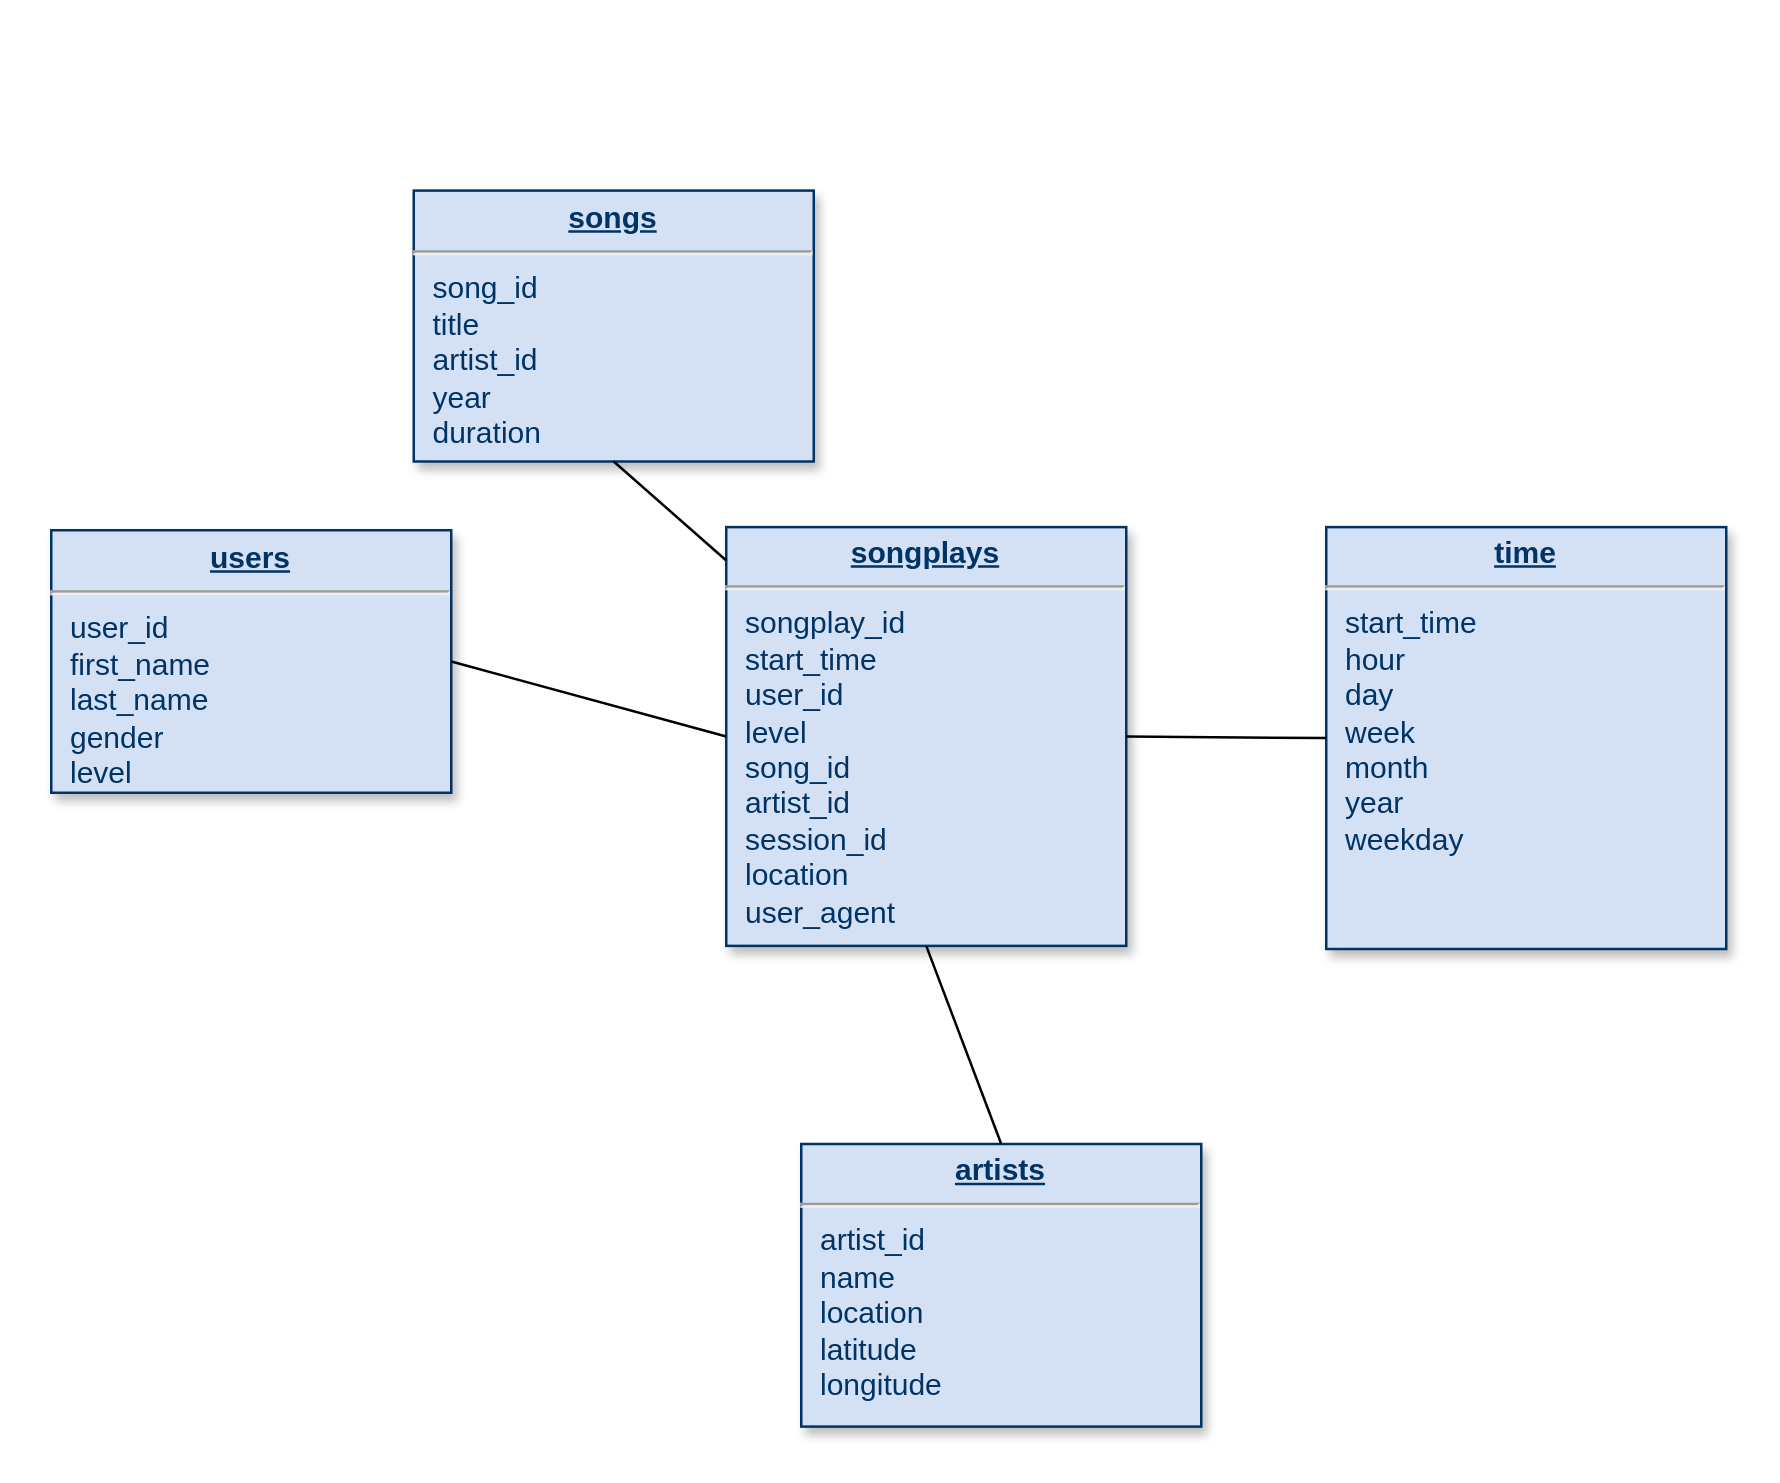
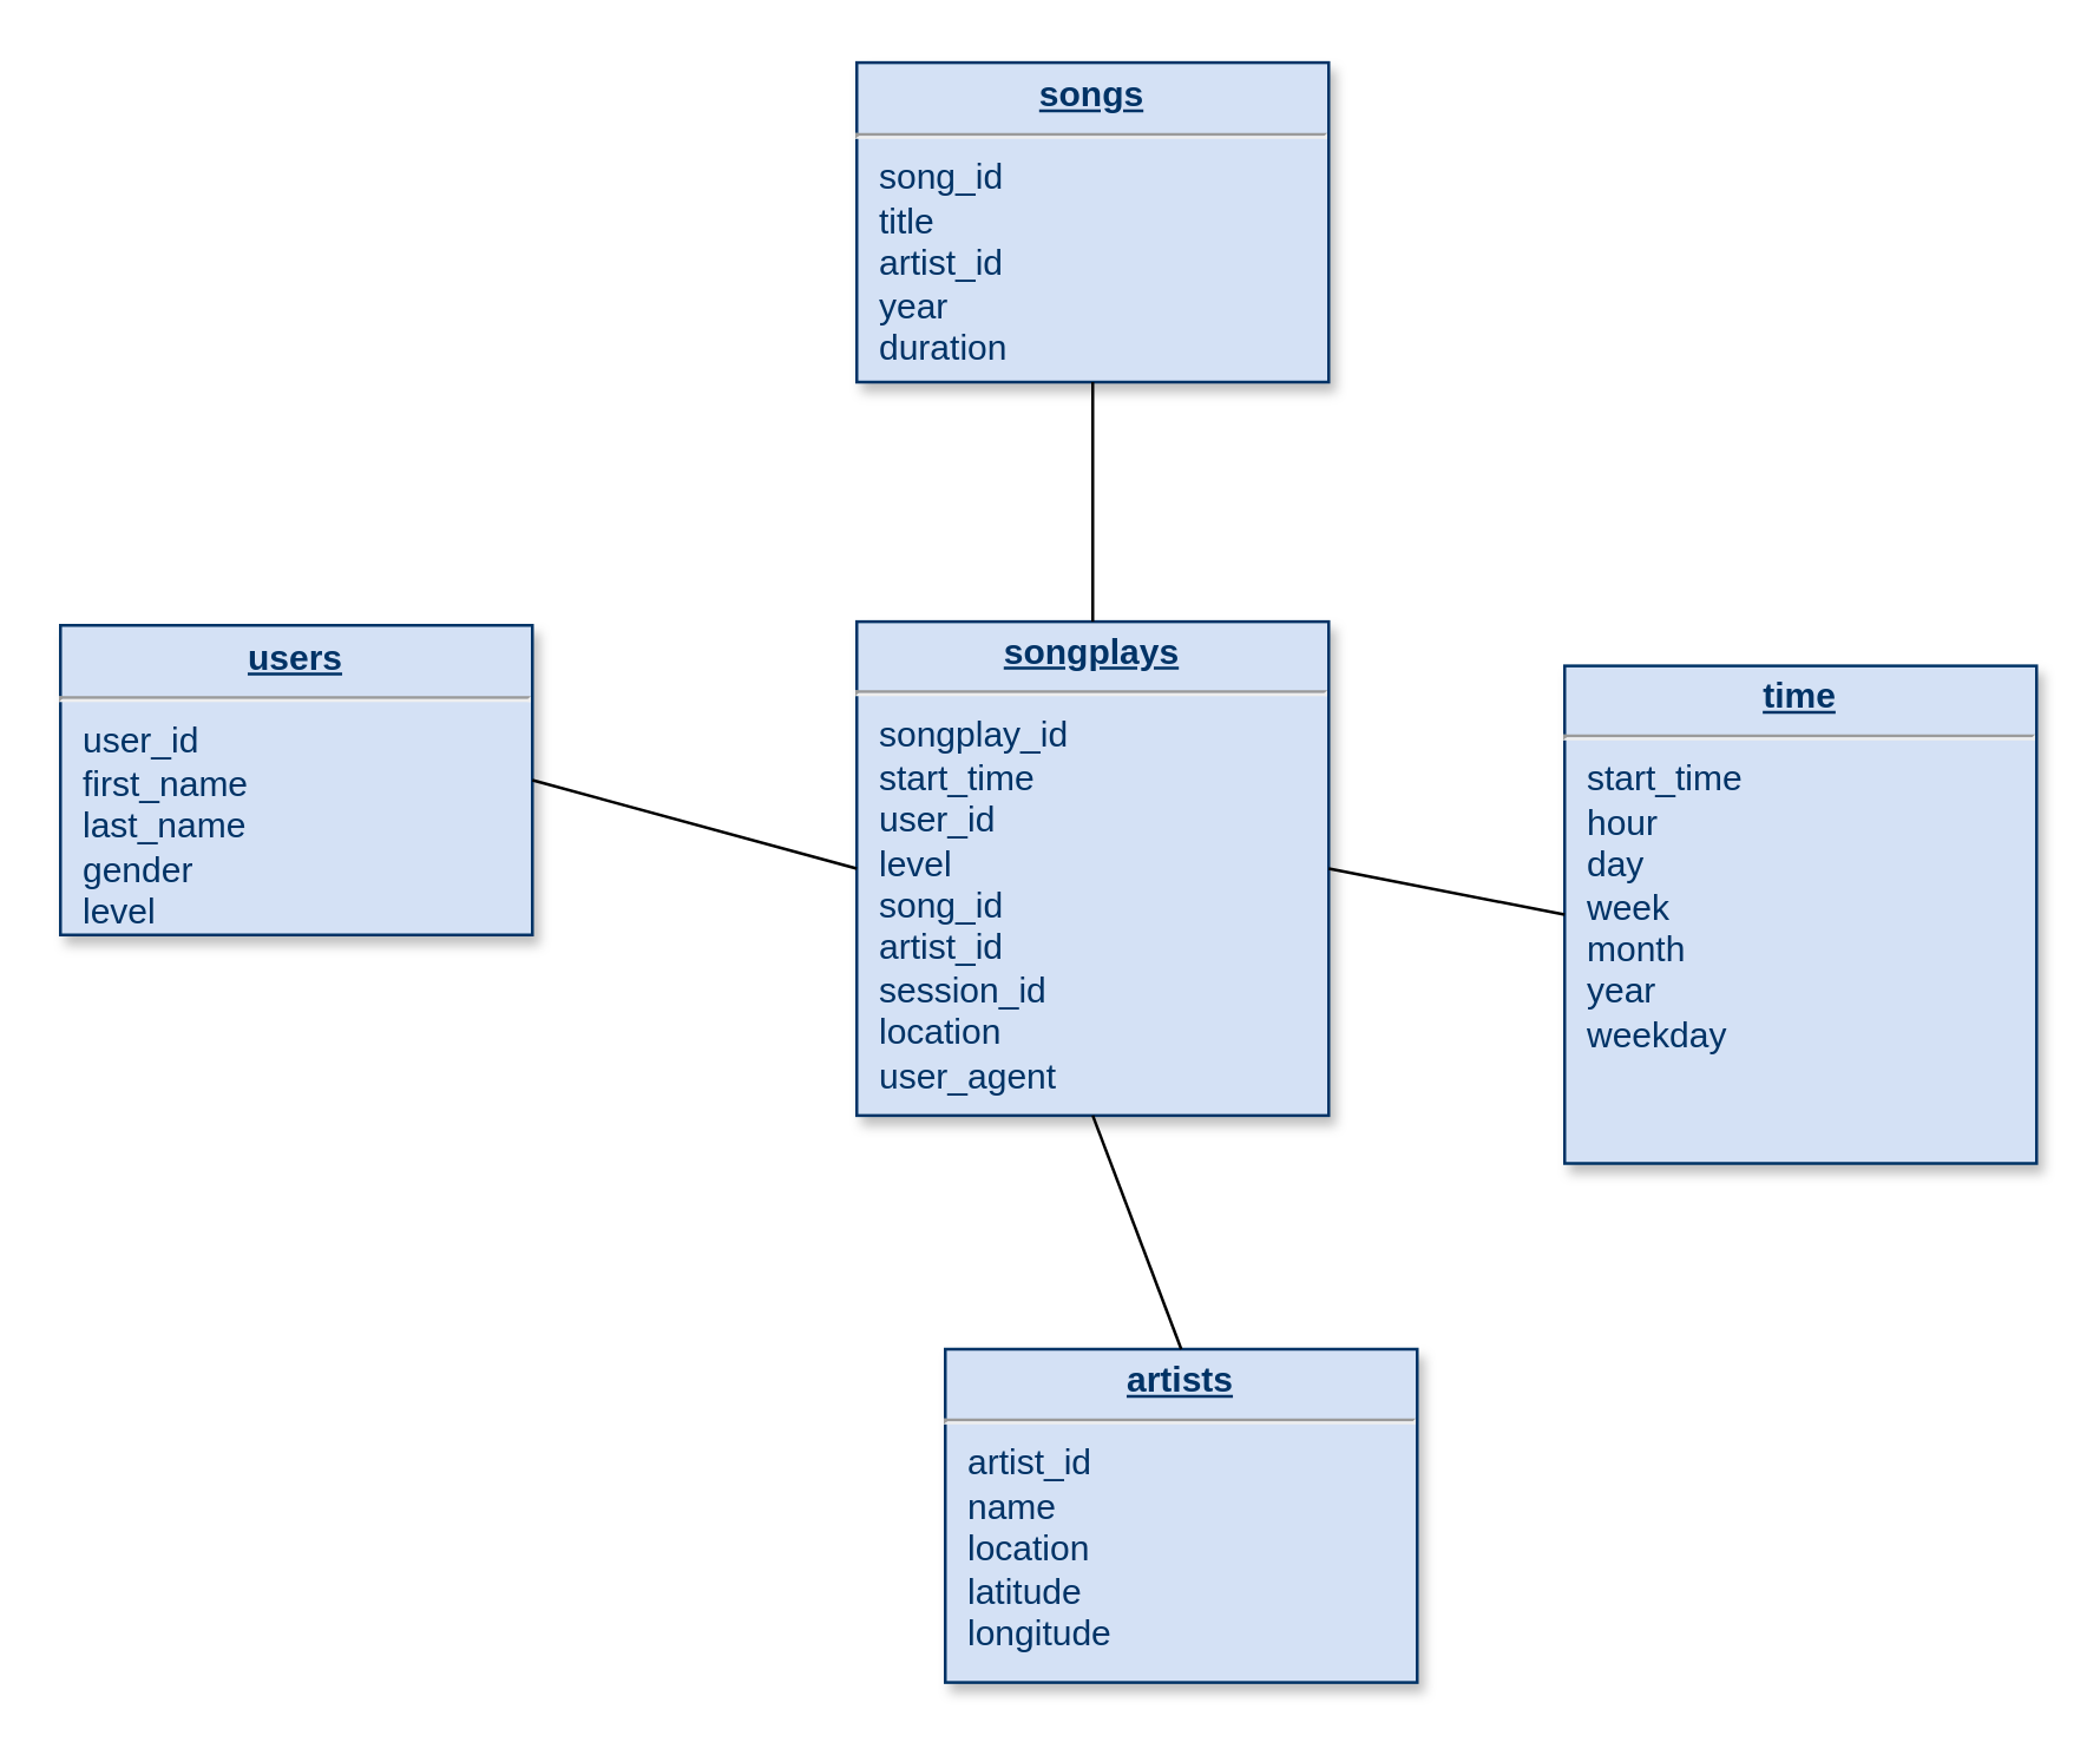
  <mxCell id="0" />
  <mxCell id="1" parent="0" />
- <mxCell id="2" value="&lt;p style=&quot;margin: 0px ; margin-top: 4px ; text-align: center ; text-decoration: underline&quot;&gt;&lt;strong&gt;songs&lt;/strong&gt;&lt;/p&gt;&lt;hr&gt;&lt;p style=&quot;margin: 0px ; margin-left: 8px&quot;&gt;song_id&lt;/p&gt;&lt;p style=&quot;margin: 0px ; margin-left: 8px&quot;&gt;title&lt;/p&gt;&lt;p style=&quot;margin: 0px ; margin-left: 8px&quot;&gt;artist_id&lt;/p&gt;&lt;p style=&quot;margin: 0px ; margin-left: 8px&quot;&gt;year&lt;/p&gt;&lt;p style=&quot;margin: 0px ; margin-left: 8px&quot;&gt;duration&lt;/p&gt;" style="verticalAlign=top;align=left;overflow=fill;fontSize=12;fontFamily=Helvetica;html=1;strokeColor=#003366;shadow=1;fillColor=#D4E1F5;fontColor=#003366" parent="1" vertex="1"><mxGeometry x="165" y="75.64" width="160" height="108.36" as="geometry" /></mxCell>
+ <mxCell id="2" value="&lt;p style=&quot;margin: 0px ; margin-top: 4px ; text-align: center ; text-decoration: underline&quot;&gt;&lt;strong&gt;songs&lt;/strong&gt;&lt;/p&gt;&lt;hr&gt;&lt;p style=&quot;margin: 0px ; margin-left: 8px&quot;&gt;song_id&lt;/p&gt;&lt;p style=&quot;margin: 0px ; margin-left: 8px&quot;&gt;title&lt;/p&gt;&lt;p style=&quot;margin: 0px ; margin-left: 8px&quot;&gt;artist_id&lt;/p&gt;&lt;p style=&quot;margin: 0px ; margin-left: 8px&quot;&gt;year&lt;/p&gt;&lt;p style=&quot;margin: 0px ; margin-left: 8px&quot;&gt;duration&lt;/p&gt;" style="verticalAlign=top;align=left;overflow=fill;fontSize=12;fontFamily=Helvetica;html=1;strokeColor=#003366;shadow=1;fillColor=#D4E1F5;fontColor=#003366" parent="1" vertex="1"><mxGeometry x="290" y="20.64" width="160" height="108.36" as="geometry" /></mxCell>
  <mxCell id="3" value="&lt;p style=&quot;margin: 0px ; margin-top: 4px ; text-align: center ; text-decoration: underline&quot;&gt;&lt;b&gt;songplays&lt;/b&gt;&lt;/p&gt;&lt;hr&gt;&lt;p style=&quot;margin: 0px ; margin-left: 8px&quot;&gt;songplay_id&lt;/p&gt;&lt;p style=&quot;margin: 0px ; margin-left: 8px&quot;&gt;start_time&lt;/p&gt;&lt;p style=&quot;margin: 0px ; margin-left: 8px&quot;&gt;user_id&lt;/p&gt;&lt;p style=&quot;margin: 0px ; margin-left: 8px&quot;&gt;level&lt;/p&gt;&lt;p style=&quot;margin: 0px ; margin-left: 8px&quot;&gt;song_id&lt;/p&gt;&lt;p style=&quot;margin: 0px ; margin-left: 8px&quot;&gt;artist_id&lt;/p&gt;&lt;p style=&quot;margin: 0px ; margin-left: 8px&quot;&gt;session_id&lt;/p&gt;&lt;p style=&quot;margin: 0px ; margin-left: 8px&quot;&gt;location&lt;/p&gt;&lt;p style=&quot;margin: 0px ; margin-left: 8px&quot;&gt;user_agent&lt;/p&gt;" style="verticalAlign=top;align=left;overflow=fill;fontSize=12;fontFamily=Helvetica;html=1;strokeColor=#003366;shadow=1;fillColor=#D4E1F5;fontColor=#003366" parent="1" vertex="1"><mxGeometry x="290" y="210.25" width="160" height="167.5" as="geometry" /></mxCell>
  <mxCell id="4" value="&lt;p style=&quot;margin: 0px ; margin-top: 4px ; text-align: center ; text-decoration: underline&quot;&gt;&lt;strong&gt;users&lt;/strong&gt;&lt;/p&gt;&lt;hr&gt;&lt;p style=&quot;margin: 0px ; margin-left: 8px&quot;&gt;user_id&lt;/p&gt;&lt;p style=&quot;margin: 0px ; margin-left: 8px&quot;&gt;first_name&lt;/p&gt;&lt;p style=&quot;margin: 0px ; margin-left: 8px&quot;&gt;last_name&lt;/p&gt;&lt;p style=&quot;margin: 0px ; margin-left: 8px&quot;&gt;gender&lt;/p&gt;&lt;p style=&quot;margin: 0px ; margin-left: 8px&quot;&gt;level&lt;br&gt;&lt;/p&gt;" style="verticalAlign=top;align=left;overflow=fill;fontSize=12;fontFamily=Helvetica;html=1;strokeColor=#003366;shadow=1;fillColor=#D4E1F5;fontColor=#003366" parent="1" vertex="1"><mxGeometry x="20" y="211.5" width="160" height="105" as="geometry" /></mxCell>
  <mxCell id="5" value="&lt;p style=&quot;margin: 0px ; margin-top: 4px ; text-align: center ; text-decoration: underline&quot;&gt;&lt;strong&gt;artists&lt;/strong&gt;&lt;/p&gt;&lt;hr&gt;&lt;p style=&quot;margin: 0px ; margin-left: 8px&quot;&gt;artist_id&lt;/p&gt;&lt;p style=&quot;margin: 0px ; margin-left: 8px&quot;&gt;name&lt;/p&gt;&lt;p style=&quot;margin: 0px ; margin-left: 8px&quot;&gt;location&lt;/p&gt;&lt;p style=&quot;margin: 0px ; margin-left: 8px&quot;&gt;latitude&lt;/p&gt;&lt;p style=&quot;margin: 0px ; margin-left: 8px&quot;&gt;longitude&lt;/p&gt;&lt;div&gt;&lt;br&gt;&lt;/div&gt;" style="verticalAlign=top;align=left;overflow=fill;fontSize=12;fontFamily=Helvetica;html=1;strokeColor=#003366;shadow=1;fillColor=#D4E1F5;fontColor=#003366" parent="1" vertex="1"><mxGeometry x="320" y="457" width="160" height="113.04" as="geometry" /></mxCell>
  <mxCell id="6" value="" style="endArrow=none;html=1;exitX=1;exitY=0.5;exitDx=0;exitDy=0;entryX=0;entryY=0.5;entryDx=0;entryDy=0;" edge="1" parent="1" source="4" target="3"><mxGeometry width="50" height="50" relative="1" as="geometry"><mxPoint x="400" y="279" as="sourcePoint" /><mxPoint x="450" y="229" as="targetPoint" /></mxGeometry></mxCell>
  <mxCell id="7" value="" style="endArrow=none;html=1;exitX=0.5;exitY=1;exitDx=0;exitDy=0;" edge="1" parent="1" source="2" target="3"><mxGeometry width="50" height="50" relative="1" as="geometry"><mxPoint x="190" y="304" as="sourcePoint" /><mxPoint x="300" y="304" as="targetPoint" /></mxGeometry></mxCell>
  <mxCell id="8" value="" style="endArrow=none;html=1;exitX=0.5;exitY=1;exitDx=0;exitDy=0;entryX=0.5;entryY=0;entryDx=0;entryDy=0;" edge="1" parent="1" source="3" target="5"><mxGeometry width="50" height="50" relative="1" as="geometry"><mxPoint x="380" y="139" as="sourcePoint" /><mxPoint x="380" y="220.25" as="targetPoint" /></mxGeometry></mxCell>
- <mxCell id="9" value="&lt;p style=&quot;margin: 0px ; margin-top: 4px ; text-align: center ; text-decoration: underline&quot;&gt;&lt;strong&gt;time&lt;/strong&gt;&lt;/p&gt;&lt;hr&gt;&lt;p style=&quot;margin: 0px ; margin-left: 8px&quot;&gt;start_time&lt;/p&gt;&lt;p style=&quot;margin: 0px ; margin-left: 8px&quot;&gt;hour&lt;/p&gt;&lt;p style=&quot;margin: 0px ; margin-left: 8px&quot;&gt;day&lt;/p&gt;&lt;p style=&quot;margin: 0px ; margin-left: 8px&quot;&gt;week&lt;/p&gt;&lt;p style=&quot;margin: 0px ; margin-left: 8px&quot;&gt;month&lt;/p&gt;&lt;p style=&quot;margin: 0px ; margin-left: 8px&quot;&gt;year&lt;/p&gt;&lt;p style=&quot;margin: 0px ; margin-left: 8px&quot;&gt;weekday&lt;br&gt;&lt;/p&gt;" style="verticalAlign=top;align=left;overflow=fill;fontSize=12;fontFamily=Helvetica;html=1;strokeColor=#003366;shadow=1;fillColor=#D4E1F5;fontColor=#003366" vertex="1" parent="1"><mxGeometry x="530" y="210.25" width="160" height="168.75" as="geometry" /></mxCell>
+ <mxCell id="9" value="&lt;p style=&quot;margin: 0px ; margin-top: 4px ; text-align: center ; text-decoration: underline&quot;&gt;&lt;strong&gt;time&lt;/strong&gt;&lt;/p&gt;&lt;hr&gt;&lt;p style=&quot;margin: 0px ; margin-left: 8px&quot;&gt;start_time&lt;/p&gt;&lt;p style=&quot;margin: 0px ; margin-left: 8px&quot;&gt;hour&lt;/p&gt;&lt;p style=&quot;margin: 0px ; margin-left: 8px&quot;&gt;day&lt;/p&gt;&lt;p style=&quot;margin: 0px ; margin-left: 8px&quot;&gt;week&lt;/p&gt;&lt;p style=&quot;margin: 0px ; margin-left: 8px&quot;&gt;month&lt;/p&gt;&lt;p style=&quot;margin: 0px ; margin-left: 8px&quot;&gt;year&lt;/p&gt;&lt;p style=&quot;margin: 0px ; margin-left: 8px&quot;&gt;weekday&lt;br&gt;&lt;/p&gt;" style="verticalAlign=top;align=left;overflow=fill;fontSize=12;fontFamily=Helvetica;html=1;strokeColor=#003366;shadow=1;fillColor=#D4E1F5;fontColor=#003366" vertex="1" parent="1"><mxGeometry x="530" y="225.25" width="160" height="168.75" as="geometry" /></mxCell>
  <mxCell id="10" value="" style="endArrow=none;html=1;exitX=1;exitY=0.5;exitDx=0;exitDy=0;entryX=0;entryY=0.5;entryDx=0;entryDy=0;" edge="1" parent="1" source="3" target="9"><mxGeometry width="50" height="50" relative="1" as="geometry"><mxPoint x="500" y="439" as="sourcePoint" /><mxPoint x="610" y="439" as="targetPoint" /></mxGeometry></mxCell>
